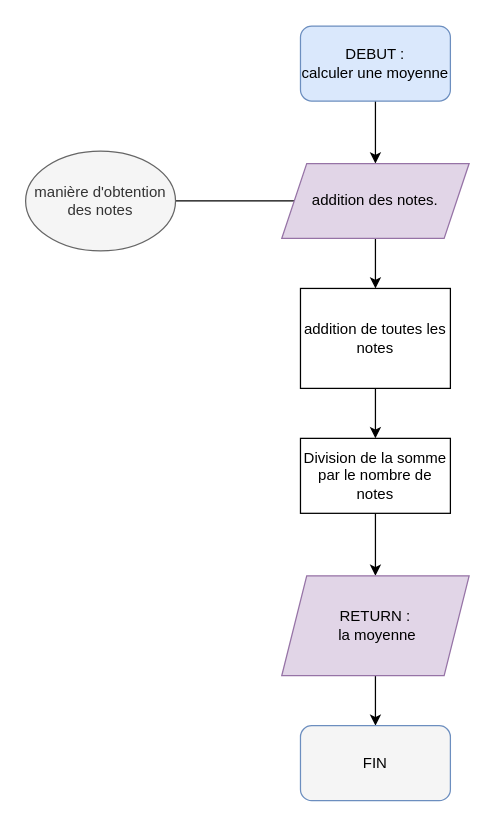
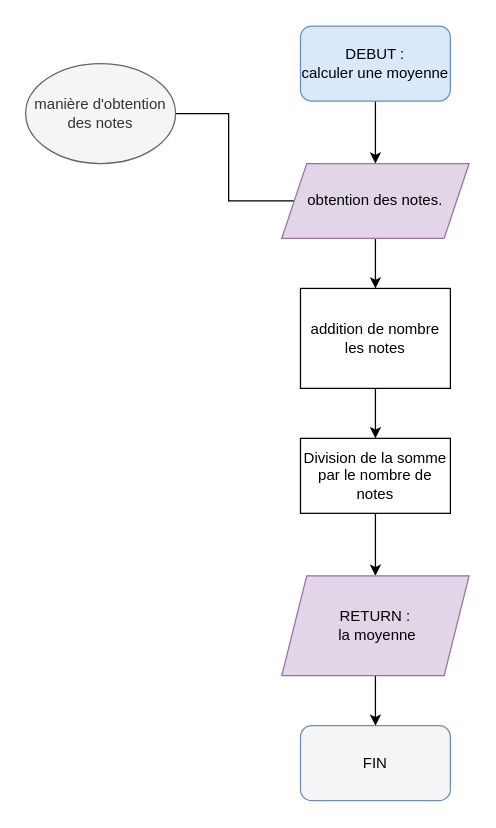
  <mxCell id="0" />
  <mxCell id="1" parent="0" />
  <mxCell id="2" style="edgeStyle=orthogonalEdgeStyle;rounded=0;orthogonalLoop=1;jettySize=auto;html=1;entryX=0.5;entryY=0;entryDx=0;entryDy=0;" parent="1" source="3" target="7" edge="1"><mxGeometry relative="1" as="geometry" /></mxCell>
  <mxCell id="3" value="DEBUT : &lt;br&gt;calculer une moyenne" style="rounded=1;whiteSpace=wrap;html=1;fillColor=#dae8fc;strokeColor=#6c8ebf;" parent="1" vertex="1"><mxGeometry x="240" y="20" width="120" height="60" as="geometry" /></mxCell>
  <mxCell id="4" style="edgeStyle=orthogonalEdgeStyle;rounded=0;orthogonalLoop=1;jettySize=auto;html=1;entryX=0;entryY=0.5;entryDx=0;entryDy=0;endArrow=none;" parent="1" source="5" target="7" edge="1"><mxGeometry relative="1" as="geometry" /></mxCell>
- <mxCell id="5" value="manière d'obtention des notes" style="ellipse;whiteSpace=wrap;html=1;fillColor=#f5f5f5;strokeColor=#666666;fontColor=#333333;" parent="1" vertex="1"><mxGeometry x="20" y="120" width="120" height="80" as="geometry" /></mxCell>
+ <mxCell id="5" value="manière d'obtention des notes" style="ellipse;whiteSpace=wrap;html=1;fillColor=#f5f5f5;strokeColor=#666666;fontColor=#333333;" parent="1" vertex="1"><mxGeometry x="20" y="50" width="120" height="80" as="geometry" /></mxCell>
  <mxCell id="6" style="edgeStyle=orthogonalEdgeStyle;rounded=0;orthogonalLoop=1;jettySize=auto;html=1;" parent="1" source="7" target="9" edge="1"><mxGeometry relative="1" as="geometry"><mxPoint x="300" y="250" as="targetPoint" /></mxGeometry></mxCell>
- <mxCell id="7" value="addition des notes.&lt;br&gt;" style="shape=parallelogram;perimeter=parallelogramPerimeter;whiteSpace=wrap;html=1;fixedSize=1;fillColor=#e1d5e7;strokeColor=#9673a6;" parent="1" vertex="1"><mxGeometry x="225" y="130" width="150" height="60" as="geometry" /></mxCell>
+ <mxCell id="7" value="obtention des notes.&lt;br&gt;" style="shape=parallelogram;perimeter=parallelogramPerimeter;whiteSpace=wrap;html=1;fixedSize=1;fillColor=#e1d5e7;strokeColor=#9673a6;" parent="1" vertex="1"><mxGeometry x="225" y="130" width="150" height="60" as="geometry" /></mxCell>
  <mxCell id="8" style="edgeStyle=orthogonalEdgeStyle;rounded=0;orthogonalLoop=1;jettySize=auto;html=1;" parent="1" source="9" target="11" edge="1"><mxGeometry relative="1" as="geometry"><mxPoint x="300" y="350" as="targetPoint" /></mxGeometry></mxCell>
- <mxCell id="9" value="addition de toutes les notes" style="rounded=0;whiteSpace=wrap;html=1;" parent="1" vertex="1"><mxGeometry x="240" y="230" width="120" height="80" as="geometry" /></mxCell>
+ <mxCell id="9" value="addition de nombre les notes" style="rounded=0;whiteSpace=wrap;html=1;" parent="1" vertex="1"><mxGeometry x="240" y="230" width="120" height="80" as="geometry" /></mxCell>
  <mxCell id="10" style="edgeStyle=orthogonalEdgeStyle;rounded=0;orthogonalLoop=1;jettySize=auto;html=1;entryX=0.5;entryY=0;entryDx=0;entryDy=0;" parent="1" source="11" target="13" edge="1"><mxGeometry relative="1" as="geometry"><mxPoint x="300" y="450" as="targetPoint" /></mxGeometry></mxCell>
  <mxCell id="11" value="Division de la somme par le nombre de notes" style="rounded=0;whiteSpace=wrap;html=1;" parent="1" vertex="1"><mxGeometry x="240" y="350" width="120" height="60" as="geometry" /></mxCell>
  <mxCell id="12" style="edgeStyle=orthogonalEdgeStyle;rounded=0;orthogonalLoop=1;jettySize=auto;html=1;entryX=0.5;entryY=0;entryDx=0;entryDy=0;" parent="1" source="13" target="14" edge="1"><mxGeometry relative="1" as="geometry"><mxPoint x="300" y="580" as="targetPoint" /></mxGeometry></mxCell>
  <mxCell id="13" value="RETURN :&lt;br&gt;&amp;nbsp;la moyenne" style="shape=parallelogram;perimeter=parallelogramPerimeter;whiteSpace=wrap;html=1;fixedSize=1;fillColor=#e1d5e7;strokeColor=#9673a6;" parent="1" vertex="1"><mxGeometry x="225" y="460" width="150" height="80" as="geometry" /></mxCell>
  <mxCell id="14" value="FIN" style="rounded=1;whiteSpace=wrap;html=1;fillColor=#f5f5f5;strokeColor=#6c8ebf;" parent="1" vertex="1"><mxGeometry x="240" y="580" width="120" height="60" as="geometry" /></mxCell>
